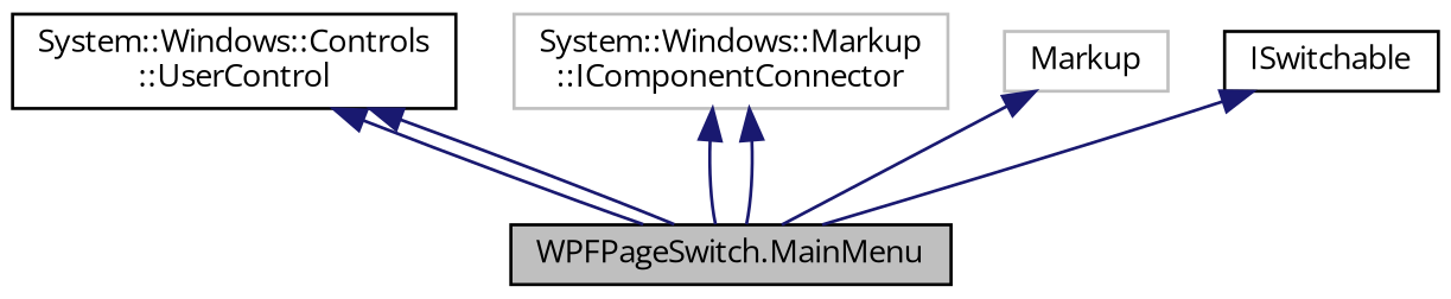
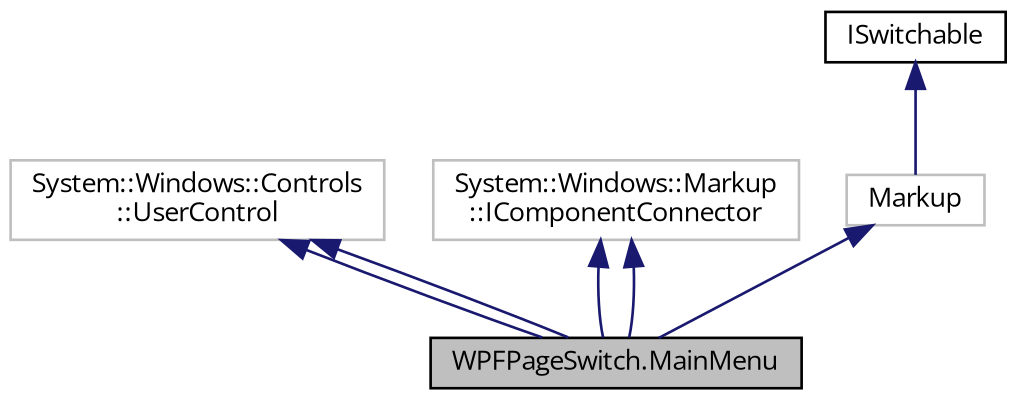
  digraph {
    fontname="Open Sans"
    rankdir=TB
    node [color=grey75 fillcolor=white fontname="Open Sans" fontsize=10 shape=record style=filled]
    edge [color=midnightblue dir=back fontname="Open Sans" fontsize=10 labelfontname=Helvetica labelfontsize=10 style=solid]
    n1 [color=black fillcolor=grey75 fontcolor=black height=0.2 label="WPFPageSwitch.MainMenu" width=0.4]
-   n2 [color=black height=0.2 label="System::Windows::Controls\l::UserControl" width=0.4]
+   n2 [height=0.2 label="System::Windows::Controls\l::UserControl" width=0.4]
    n3 [height=0.2 label="System::Windows::Markup\l::IComponentConnector" width=0.4]
    n4 [height=0.2 label=Markup width=0.4]
    n5 [color=black height=0.2 label=ISwitchable width=0.4]
    n2 -> n1
    n2 -> n1
    n3 -> n1
    n3 -> n1
    n4 -> n1
-   n5 -> n1
+   n5 -> n4
  }
